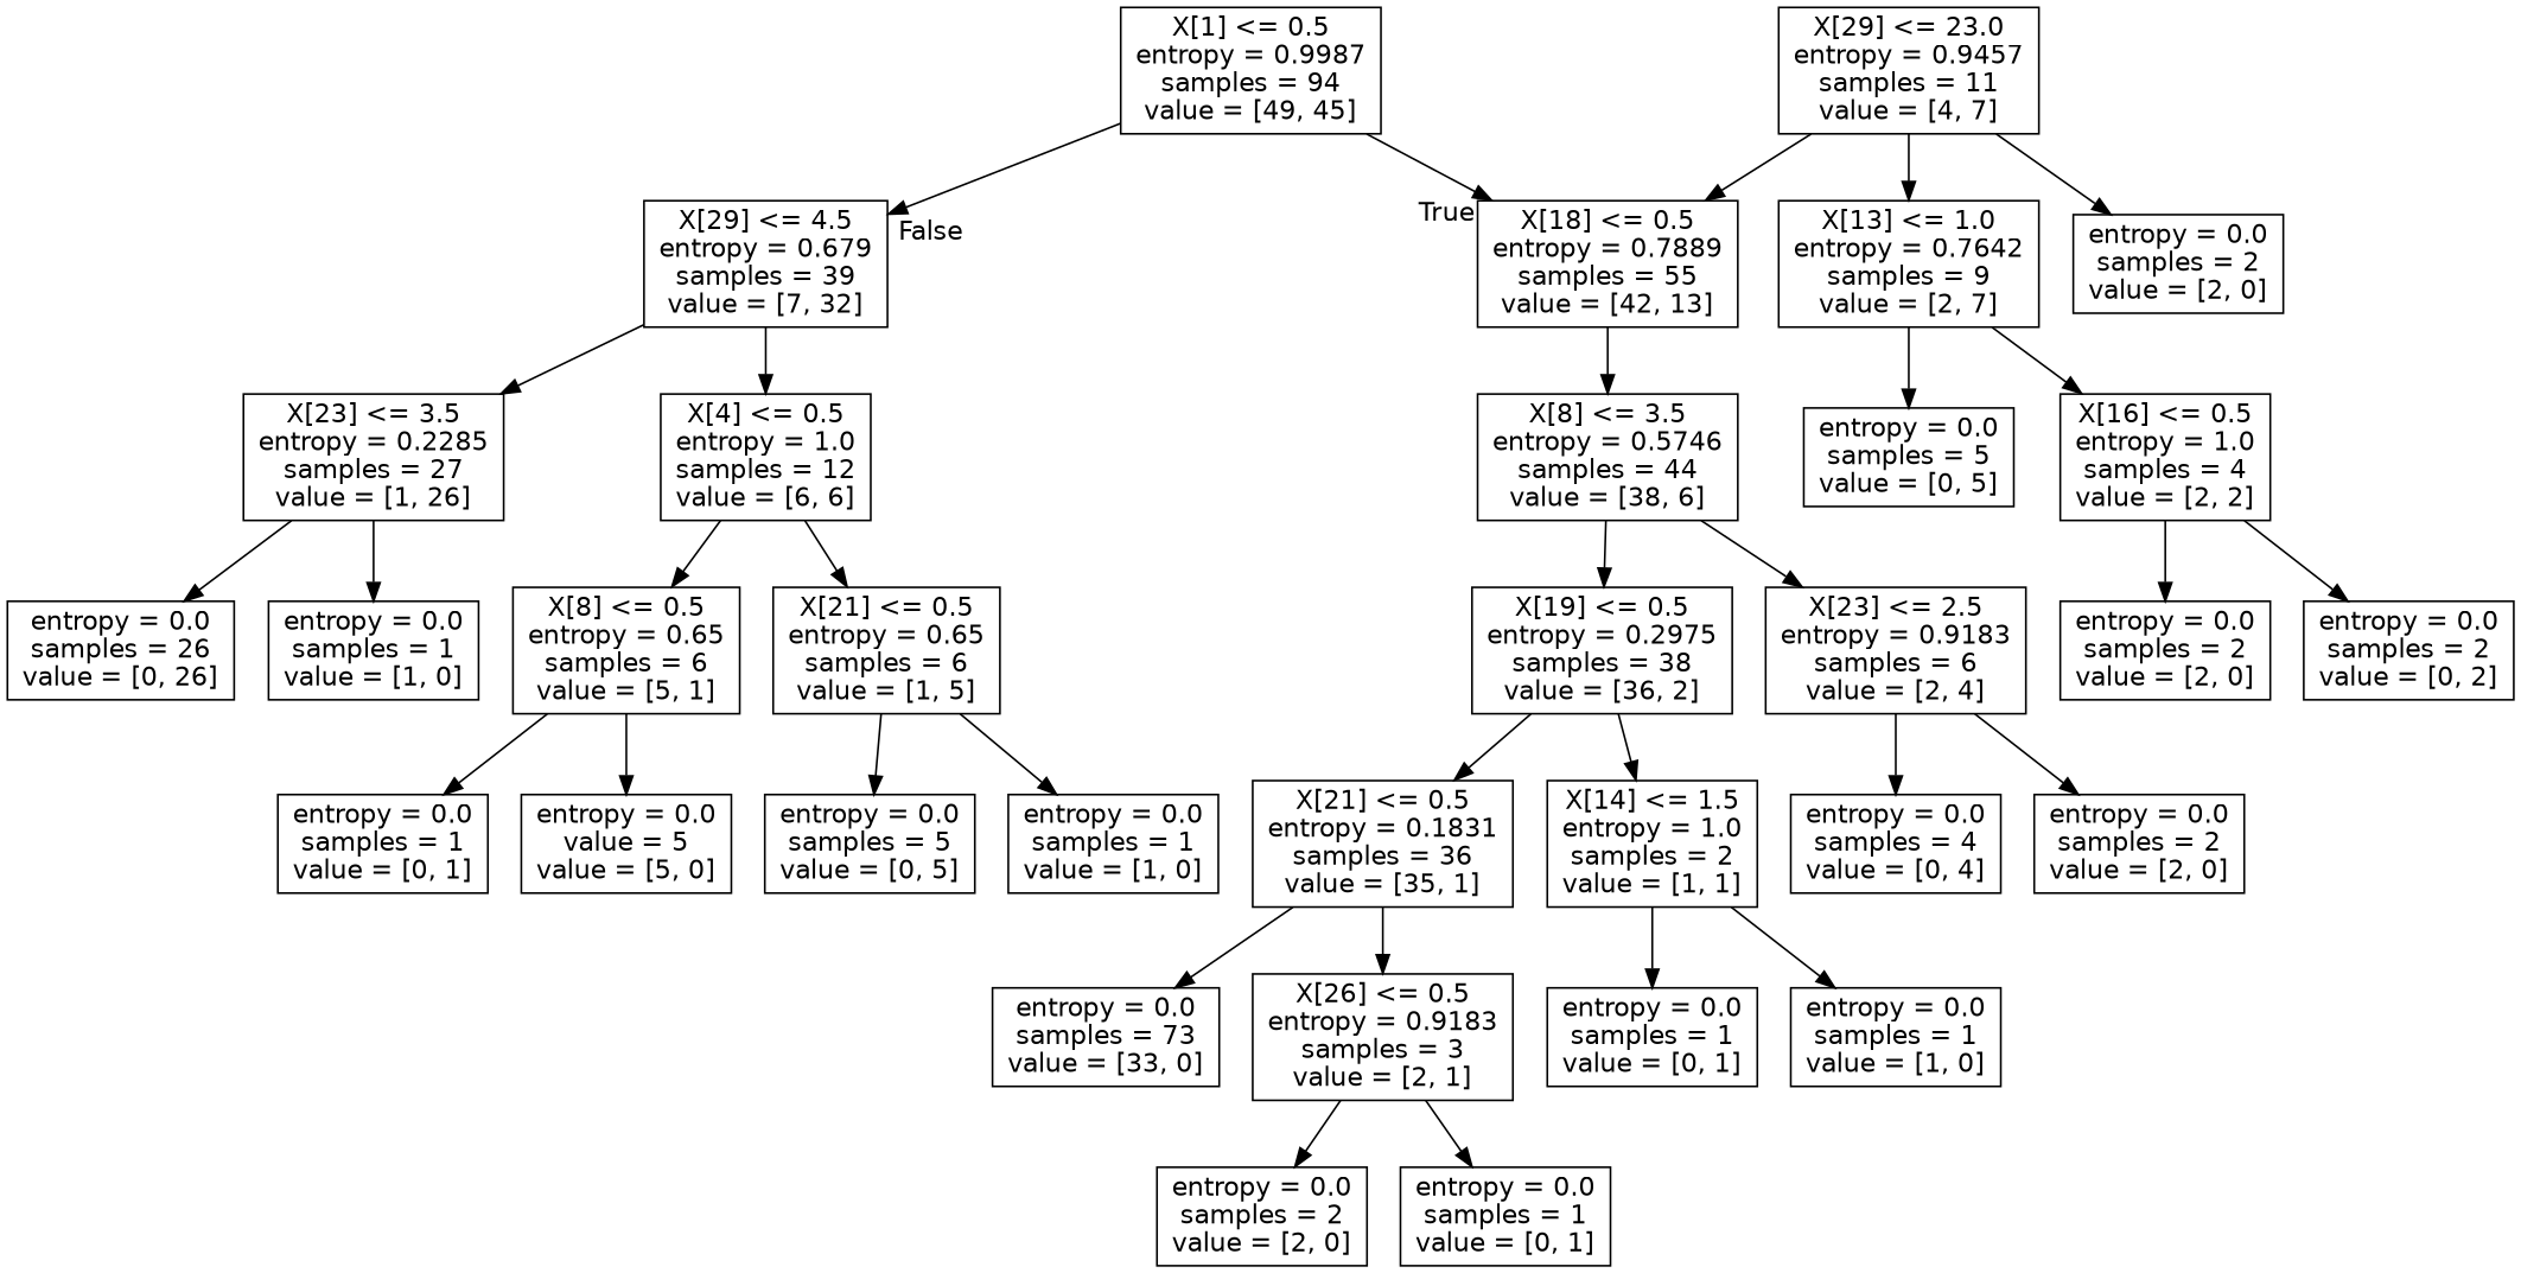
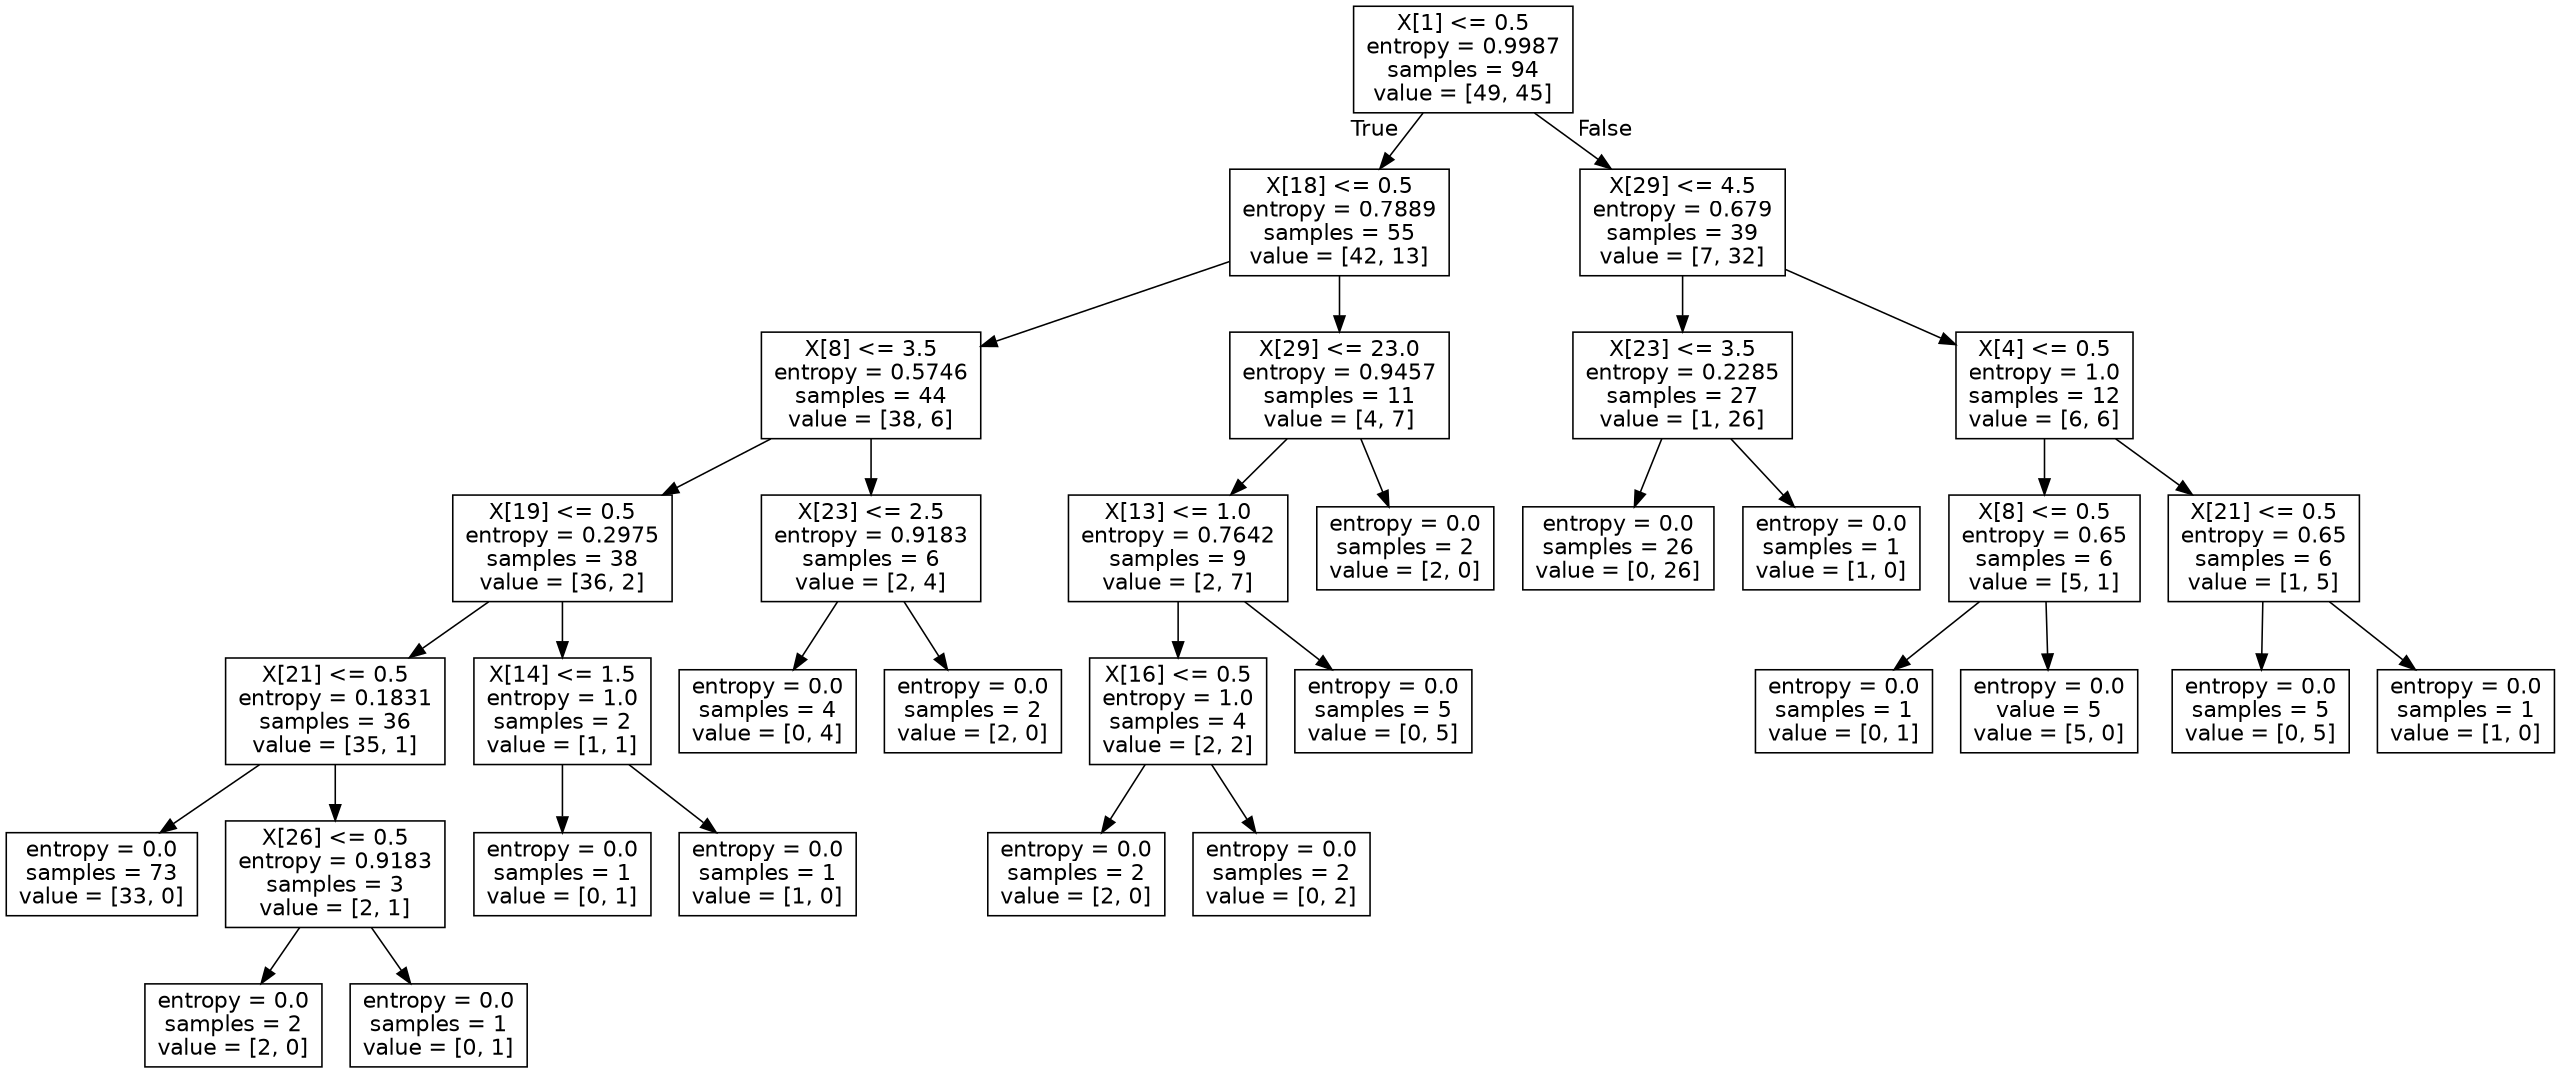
  digraph {
    fontname="DejaVu Sans"
    node [fontname="DejaVu Sans" shape=box]
    edge [fontname="DejaVu Sans"]
    n1 [label="X[1] <= 0.5\nentropy = 0.9987\nsamples = 94\nvalue = [49, 45]"]
    n2 [label="X[18] <= 0.5\nentropy = 0.7889\nsamples = 55\nvalue = [42, 13]"]
    n3 [label="X[29] <= 4.5\nentropy = 0.679\nsamples = 39\nvalue = [7, 32]"]
    n4 [label="X[8] <= 3.5\nentropy = 0.5746\nsamples = 44\nvalue = [38, 6]"]
    n5 [label="X[29] <= 23.0\nentropy = 0.9457\nsamples = 11\nvalue = [4, 7]"]
    n6 [label="X[23] <= 3.5\nentropy = 0.2285\nsamples = 27\nvalue = [1, 26]"]
    n7 [label="X[4] <= 0.5\nentropy = 1.0\nsamples = 12\nvalue = [6, 6]"]
    n8 [label="X[19] <= 0.5\nentropy = 0.2975\nsamples = 38\nvalue = [36, 2]"]
    n9 [label="X[23] <= 2.5\nentropy = 0.9183\nsamples = 6\nvalue = [2, 4]"]
    n10 [label="X[13] <= 1.0\nentropy = 0.7642\nsamples = 9\nvalue = [2, 7]"]
    n11 [label="entropy = 0.0\nsamples = 2\nvalue = [2, 0]"]
    n12 [label="X[21] <= 0.5\nentropy = 0.1831\nsamples = 36\nvalue = [35, 1]"]
    n13 [label="X[14] <= 1.5\nentropy = 1.0\nsamples = 2\nvalue = [1, 1]"]
    n14 [label="entropy = 0.0\nsamples = 4\nvalue = [0, 4]"]
    n15 [label="entropy = 0.0\nsamples = 2\nvalue = [2, 0]"]
    n16 [label="entropy = 0.0\nsamples = 73\nvalue = [33, 0]"]
    n17 [label="X[26] <= 0.5\nentropy = 0.9183\nsamples = 3\nvalue = [2, 1]"]
    n18 [label="entropy = 0.0\nsamples = 1\nvalue = [0, 1]"]
    n19 [label="entropy = 0.0\nsamples = 1\nvalue = [1, 0]"]
    n20 [label="entropy = 0.0\nsamples = 2\nvalue = [2, 0]"]
    n21 [label="entropy = 0.0\nsamples = 1\nvalue = [0, 1]"]
    n22 [label="X[16] <= 0.5\nentropy = 1.0\nsamples = 4\nvalue = [2, 2]"]
    n23 [label="entropy = 0.0\nsamples = 5\nvalue = [0, 5]"]
    n24 [label="entropy = 0.0\nsamples = 2\nvalue = [2, 0]"]
    n25 [label="entropy = 0.0\nsamples = 2\nvalue = [0, 2]"]
    n26 [label="entropy = 0.0\nsamples = 26\nvalue = [0, 26]"]
    n27 [label="entropy = 0.0\nsamples = 1\nvalue = [1, 0]"]
    n28 [label="X[8] <= 0.5\nentropy = 0.65\nsamples = 6\nvalue = [5, 1]"]
    n29 [label="X[21] <= 0.5\nentropy = 0.65\nsamples = 6\nvalue = [1, 5]"]
    n30 [label="entropy = 0.0\nsamples = 1\nvalue = [0, 1]"]
    n31 [label="entropy = 0.0\nvalue = 5\nvalue = [5, 0]"]
    n32 [label="entropy = 0.0\nsamples = 5\nvalue = [0, 5]"]
    n33 [label="entropy = 0.0\nsamples = 1\nvalue = [1, 0]"]
    n1 -> n2 [headlabel=True labelangle=45 labeldistance=2.5]
    n1 -> n3 [headlabel=False labelangle=-45 labeldistance=2.5]
    n2 -> n4
-   n5 -> n2
+   n2 -> n5
    n3 -> n6
    n3 -> n7
    n4 -> n8
    n4 -> n9
    n5 -> n10
    n5 -> n11
    n6 -> n26
    n6 -> n27
    n7 -> n28
    n7 -> n29
    n8 -> n12
    n8 -> n13
    n9 -> n14
    n9 -> n15
    n10 -> n22
    n10 -> n23
    n12 -> n16
    n12 -> n17
    n13 -> n18
    n13 -> n19
    n17 -> n20
    n17 -> n21
    n22 -> n24
    n22 -> n25
    n28 -> n30
    n28 -> n31
    n29 -> n32
    n29 -> n33
  }
